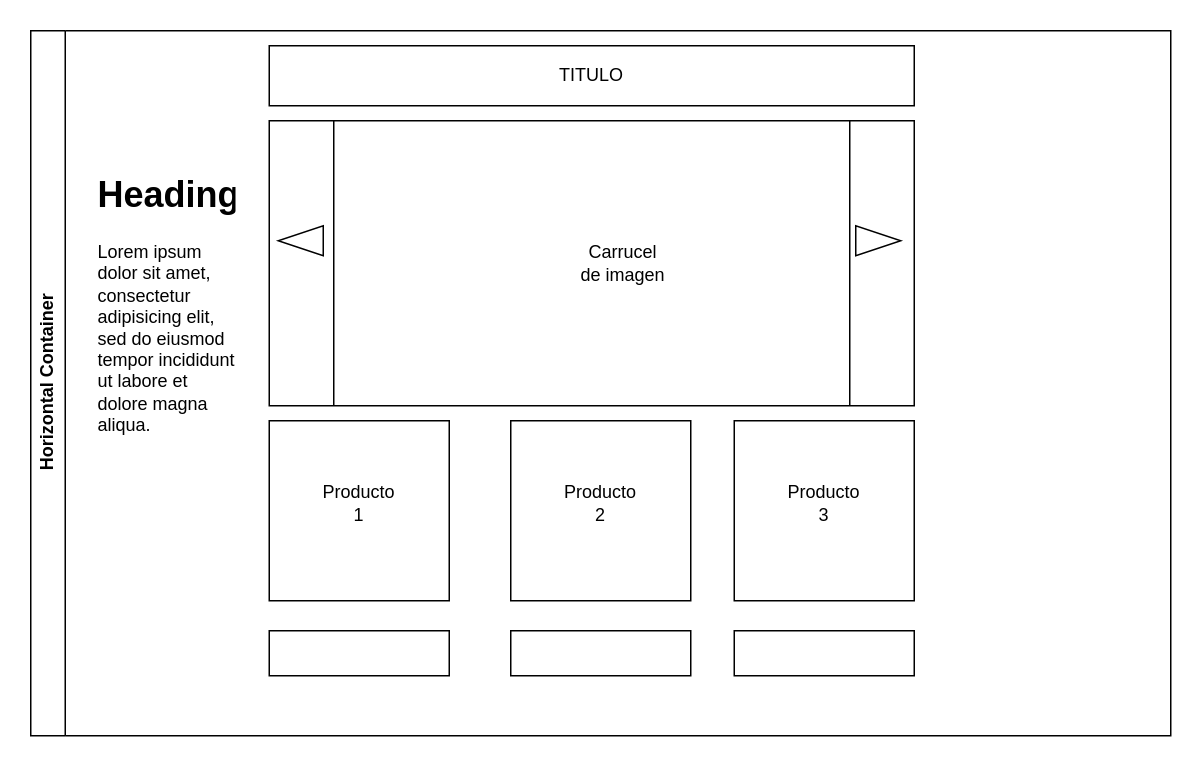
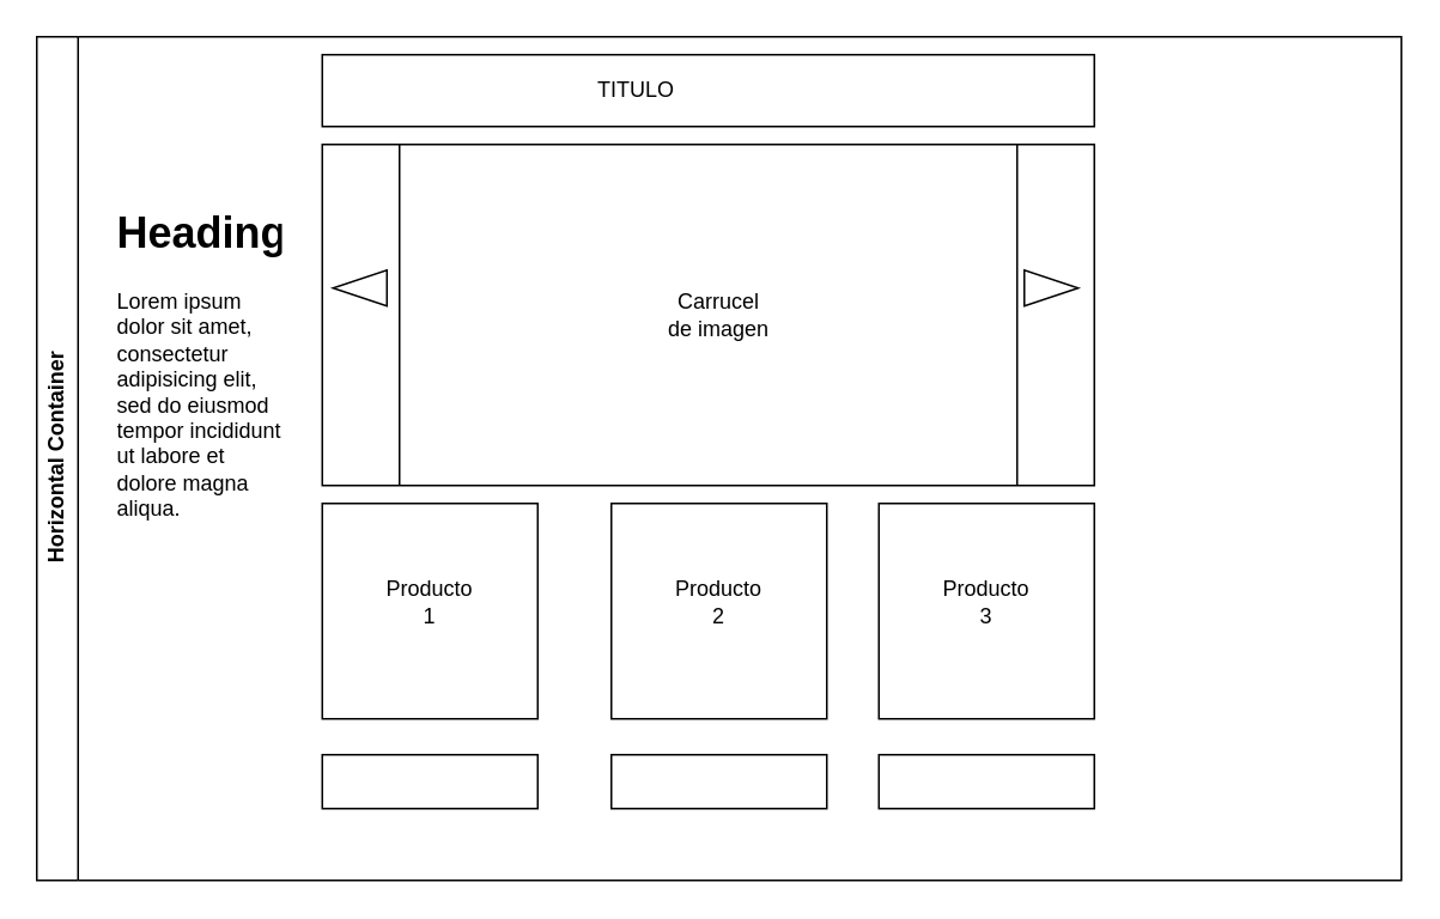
  <mxCell id="0" />
  <mxCell id="1" parent="0" />
  <mxCell id="2" value="Horizontal Container" style="swimlane;horizontal=0;whiteSpace=wrap;html=1;" parent="1" vertex="1"><mxGeometry x="20" width="760" height="470" as="geometry" y="20" /></mxCell>
  <mxCell id="3" value="" style="rounded=0;whiteSpace=wrap;html=1;" parent="2" vertex="1"><mxGeometry x="159" y="10" width="430" height="40" as="geometry" /></mxCell>
  <mxCell id="4" value="" style="shape=process;whiteSpace=wrap;html=1;backgroundOutline=1;" parent="2" vertex="1"><mxGeometry x="159" y="60" width="430" height="190" as="geometry" /></mxCell>
  <mxCell id="5" value="" style="whiteSpace=wrap;html=1;aspect=fixed;" parent="2" vertex="1"><mxGeometry x="159" y="260" width="120" height="120" as="geometry" /></mxCell>
  <mxCell id="6" value="" style="whiteSpace=wrap;html=1;aspect=fixed;" parent="2" vertex="1"><mxGeometry x="469" y="260" width="120" height="120" as="geometry" /></mxCell>
  <mxCell id="7" value="" style="whiteSpace=wrap;html=1;aspect=fixed;" parent="2" vertex="1"><mxGeometry x="320" y="260" width="120" height="120" as="geometry" /></mxCell>
  <mxCell id="8" value="" style="rounded=0;whiteSpace=wrap;html=1;" parent="2" vertex="1"><mxGeometry x="159" y="400" width="120" height="30" as="geometry" /></mxCell>
  <mxCell id="9" value="" style="rounded=0;whiteSpace=wrap;html=1;" parent="2" vertex="1"><mxGeometry x="469" y="400" width="120" height="30" as="geometry" /></mxCell>
  <mxCell id="10" value="" style="rounded=0;whiteSpace=wrap;html=1;" parent="2" vertex="1"><mxGeometry x="320" y="400" width="120" height="30" as="geometry" /></mxCell>
  <mxCell id="11" value="" style="html=1;shadow=0;dashed=0;align=center;verticalAlign=middle;shape=mxgraph.arrows2.arrow;dy=0.6;dx=40;notch=0;" parent="2" vertex="1"><mxGeometry x="550" y="130" width="30" height="20" as="geometry" /></mxCell>
  <mxCell id="12" value="" style="html=1;shadow=0;dashed=0;align=center;verticalAlign=middle;shape=mxgraph.arrows2.arrow;dy=0.6;dx=40;notch=0;direction=south;rotation=90;" parent="2" vertex="1"><mxGeometry x="170" y="125" width="20" height="30" as="geometry" /></mxCell>
  <mxCell id="13" value="&lt;h1&gt;Heading&lt;/h1&gt;&lt;p&gt;Lorem ipsum dolor sit amet, consectetur adipisicing elit, sed do eiusmod tempor incididunt ut labore et dolore magna aliqua.&lt;/p&gt;" style="text;html=1;strokeColor=none;fillColor=none;spacing=5;spacingTop=-20;whiteSpace=wrap;overflow=hidden;rounded=0;" parent="2" vertex="1"><mxGeometry x="40" y="90" width="100" height="260" as="geometry" /></mxCell>
- <mxCell id="14" value="TITULO" style="text;html=1;strokeColor=none;fillColor=none;align=center;verticalAlign=middle;whiteSpace=wrap;rounded=0;" parent="2" vertex="1"><mxGeometry x="344" y="15" width="60" height="30" as="geometry" /></mxCell>
- <mxCell id="15" value="Carrucel de imagen" style="text;html=1;strokeColor=none;fillColor=none;align=center;verticalAlign=middle;whiteSpace=wrap;rounded=0;" parent="2" vertex="1"><mxGeometry x="365" y="140" width="60" height="30" as="geometry" /></mxCell>
+ <mxCell id="14" value="TITULO" style="text;html=1;strokeColor=none;fillColor=none;align=center;verticalAlign=middle;whiteSpace=wrap;rounded=0;" parent="2" vertex="1"><mxGeometry x="304" y="15" width="60" height="30" as="geometry" /></mxCell>
+ <mxCell id="15" value="Carrucel de imagen" style="text;html=1;strokeColor=none;fillColor=none;align=center;verticalAlign=middle;whiteSpace=wrap;rounded=0;" parent="2" vertex="1"><mxGeometry x="350" y="140" width="60" height="30" as="geometry" /></mxCell>
  <mxCell id="16" value="Producto 1&lt;span style=&quot;color: rgba(0, 0, 0, 0); font-family: monospace; font-size: 0px; text-align: start;&quot;&gt;%3CmxGraphModel%3E%3Croot%3E%3CmxCell%20id%3D%220%22%2F%3E%3CmxCell%20id%3D%221%22%20parent%3D%220%22%2F%3E%3CmxCell%20id%3D%222%22%20value%3D%22%22%20style%3D%22html%3D1%3Bshadow%3D0%3Bdashed%3D0%3Balign%3Dcenter%3BverticalAlign%3Dmiddle%3Bshape%3Dmxgraph.arrows2.arrow%3Bdy%3D0.6%3Bdx%3D40%3Bnotch%3D0%3B%22%20vertex%3D%221%22%20parent%3D%221%22%3E%3CmxGeometry%20x%3D%22599%22%20y%3D%22130%22%20width%3D%2230%22%20height%3D%2220%22%20as%3D%22geometry%22%2F%3E%3C%2FmxCell%3E%3C%2Froot%3E%3C%2FmxGraphModel%3E&lt;/span&gt;&lt;span style=&quot;color: rgba(0, 0, 0, 0); font-family: monospace; font-size: 0px; text-align: start;&quot;&gt;%3CmxGraphModel%3E%3Croot%3E%3CmxCell%20id%3D%220%22%2F%3E%3CmxCell%20id%3D%221%22%20parent%3D%220%22%2F%3E%3CmxCell%20id%3D%222%22%20value%3D%22%22%20style%3D%22html%3D1%3Bshadow%3D0%3Bdashed%3D0%3Balign%3Dcenter%3BverticalAlign%3Dmiddle%3Bshape%3Dmxgraph.arrows2.arrow%3Bdy%3D0.6%3Bdx%3D40%3Bnotch%3D0%3B%22%20vertex%3D%221%22%20parent%3D%221%22%3E%3CmxGeometry%20x%3D%22599%22%20y%3D%22130%22%20width%3D%2230%22%20height%3D%2220%22%20as%3D%22geometry%22%2F%3E%3C%2FmxCell%3E%3C%2Froot%3E%3C%2FmxGraphModel%3E&lt;/span&gt;" style="text;html=1;strokeColor=none;fillColor=none;align=center;verticalAlign=middle;whiteSpace=wrap;rounded=0;" parent="2" vertex="1"><mxGeometry x="189" y="300" width="60" height="30" as="geometry" /></mxCell>
  <mxCell id="17" value="Producto 3&lt;span style=&quot;color: rgba(0, 0, 0, 0); font-family: monospace; font-size: 0px; text-align: start;&quot;&gt;%3CmxGraphModel%3E%3Croot%3E%3CmxCell%20id%3D%220%22%2F%3E%3CmxCell%20id%3D%221%22%20parent%3D%220%22%2F%3E%3CmxCell%20id%3D%222%22%20value%3D%22%22%20style%3D%22html%3D1%3Bshadow%3D0%3Bdashed%3D0%3Balign%3Dcenter%3BverticalAlign%3Dmiddle%3Bshape%3Dmxgraph.arrows2.arrow%3Bdy%3D0.6%3Bdx%3D40%3Bnotch%3D0%3B%22%20vertex%3D%221%22%20parent%3D%221%22%3E%3CmxGeometry%20x%3D%22599%22%20y%3D%22130%22%20width%3D%2230%22%20height%3D%2220%22%20as%3D%22geometry%22%2F%3E%3C%2FmxCell%3E%3C%2Froot%3E%3C%2FmxGraphModel%3E&lt;/span&gt;&lt;span style=&quot;color: rgba(0, 0, 0, 0); font-family: monospace; font-size: 0px; text-align: start;&quot;&gt;%3CmxGraphModel%3E%3Croot%3E%3CmxCell%20id%3D%220%22%2F%3E%3CmxCell%20id%3D%221%22%20parent%3D%220%22%2F%3E%3CmxCell%20id%3D%222%22%20value%3D%22%22%20style%3D%22html%3D1%3Bshadow%3D0%3Bdashed%3D0%3Balign%3Dcenter%3BverticalAlign%3Dmiddle%3Bshape%3Dmxgraph.arrows2.arrow%3Bdy%3D0.6%3Bdx%3D40%3Bnotch%3D0%3B%22%20vertex%3D%221%22%20parent%3D%221%22%3E%3CmxGeometry%20x%3D%22599%22%20y%3D%22130%22%20width%3D%2230%22%20height%3D%2220%22%20as%3D%22geometry%22%2F%3E%3C%2FmxCell%3E%3C%2Froot%3E%3C%2FmxGraphModel%3E&lt;/span&gt;" style="text;html=1;strokeColor=none;fillColor=none;align=center;verticalAlign=middle;whiteSpace=wrap;rounded=0;" parent="2" vertex="1"><mxGeometry x="499" y="300" width="60" height="30" as="geometry" /></mxCell>
  <mxCell id="18" value="Producto 2&lt;span style=&quot;color: rgba(0, 0, 0, 0); font-family: monospace; font-size: 0px; text-align: start;&quot;&gt;%3CmxGraphModel%3E%3Croot%3E%3CmxCell%20id%3D%220%22%2F%3E%3CmxCell%20id%3D%221%22%20parent%3D%220%22%2F%3E%3CmxCell%20id%3D%222%22%20value%3D%22%22%20style%3D%22html%3D1%3Bshadow%3D0%3Bdashed%3D0%3Balign%3Dcenter%3BverticalAlign%3Dmiddle%3Bshape%3Dmxgraph.arrows2.arrow%3Bdy%3D0.6%3Bdx%3D40%3Bnotch%3D0%3B%22%20vertex%3D%221%22%20parent%3D%221%22%3E%3CmxGeometry%20x%3D%22599%22%20y%3D%22130%22%20width%3D%2230%22%20height%3D%2220%22%20as%3D%22geometry%22%2F%3E%3C%2FmxCell%3E%3C%2Froot%3E%3C%2FmxGraphModel%3E&lt;/span&gt;&lt;span style=&quot;color: rgba(0, 0, 0, 0); font-family: monospace; font-size: 0px; text-align: start;&quot;&gt;%3CmxGraphModel%3E%3Croot%3E%3CmxCell%20id%3D%220%22%2F%3E%3CmxCell%20id%3D%221%22%20parent%3D%220%22%2F%3E%3CmxCell%20id%3D%222%22%20value%3D%22%22%20style%3D%22html%3D1%3Bshadow%3D0%3Bdashed%3D0%3Balign%3Dcenter%3BverticalAlign%3Dmiddle%3Bshape%3Dmxgraph.arrows2.arrow%3Bdy%3D0.6%3Bdx%3D40%3Bnotch%3D0%3B%22%20vertex%3D%221%22%20parent%3D%221%22%3E%3CmxGeometry%20x%3D%22599%22%20y%3D%22130%22%20width%3D%2230%22%20height%3D%2220%22%20as%3D%22geometry%22%2F%3E%3C%2FmxCell%3E%3C%2Froot%3E%3C%2FmxGraphModel%3E&lt;/span&gt;" style="text;html=1;strokeColor=none;fillColor=none;align=center;verticalAlign=middle;whiteSpace=wrap;rounded=0;" parent="2" vertex="1"><mxGeometry x="350" y="300" width="60" height="30" as="geometry" /></mxCell>
